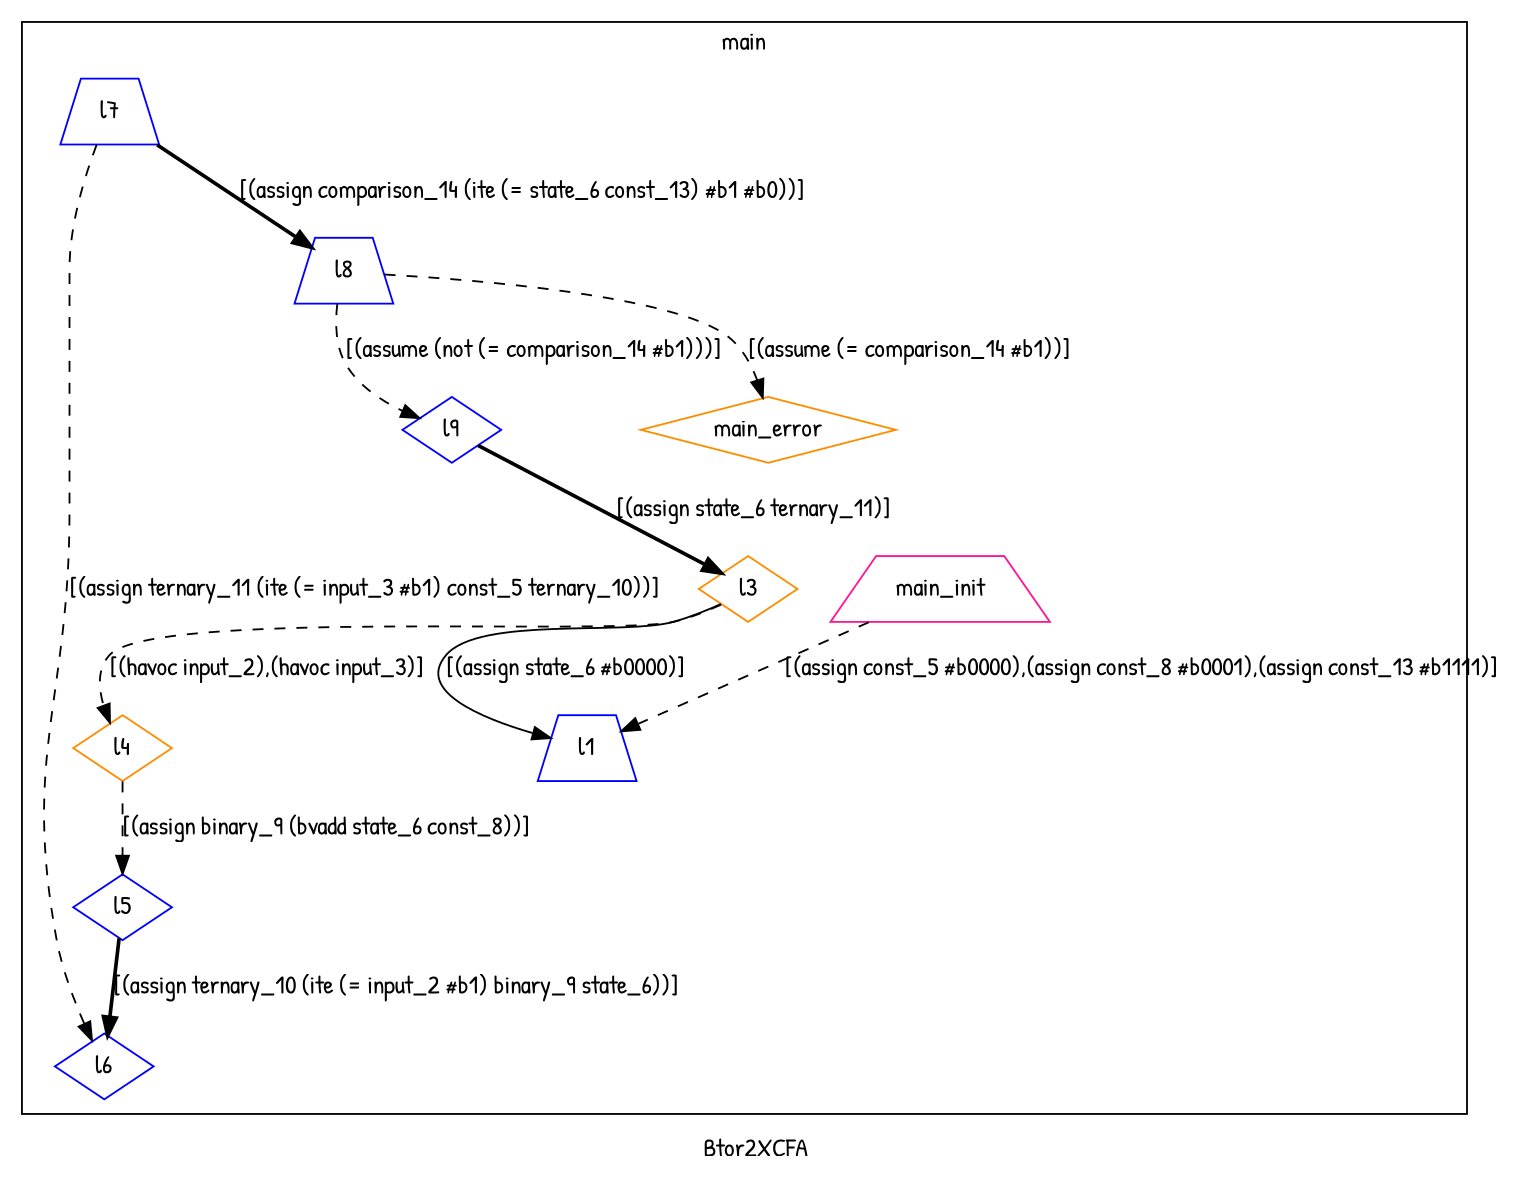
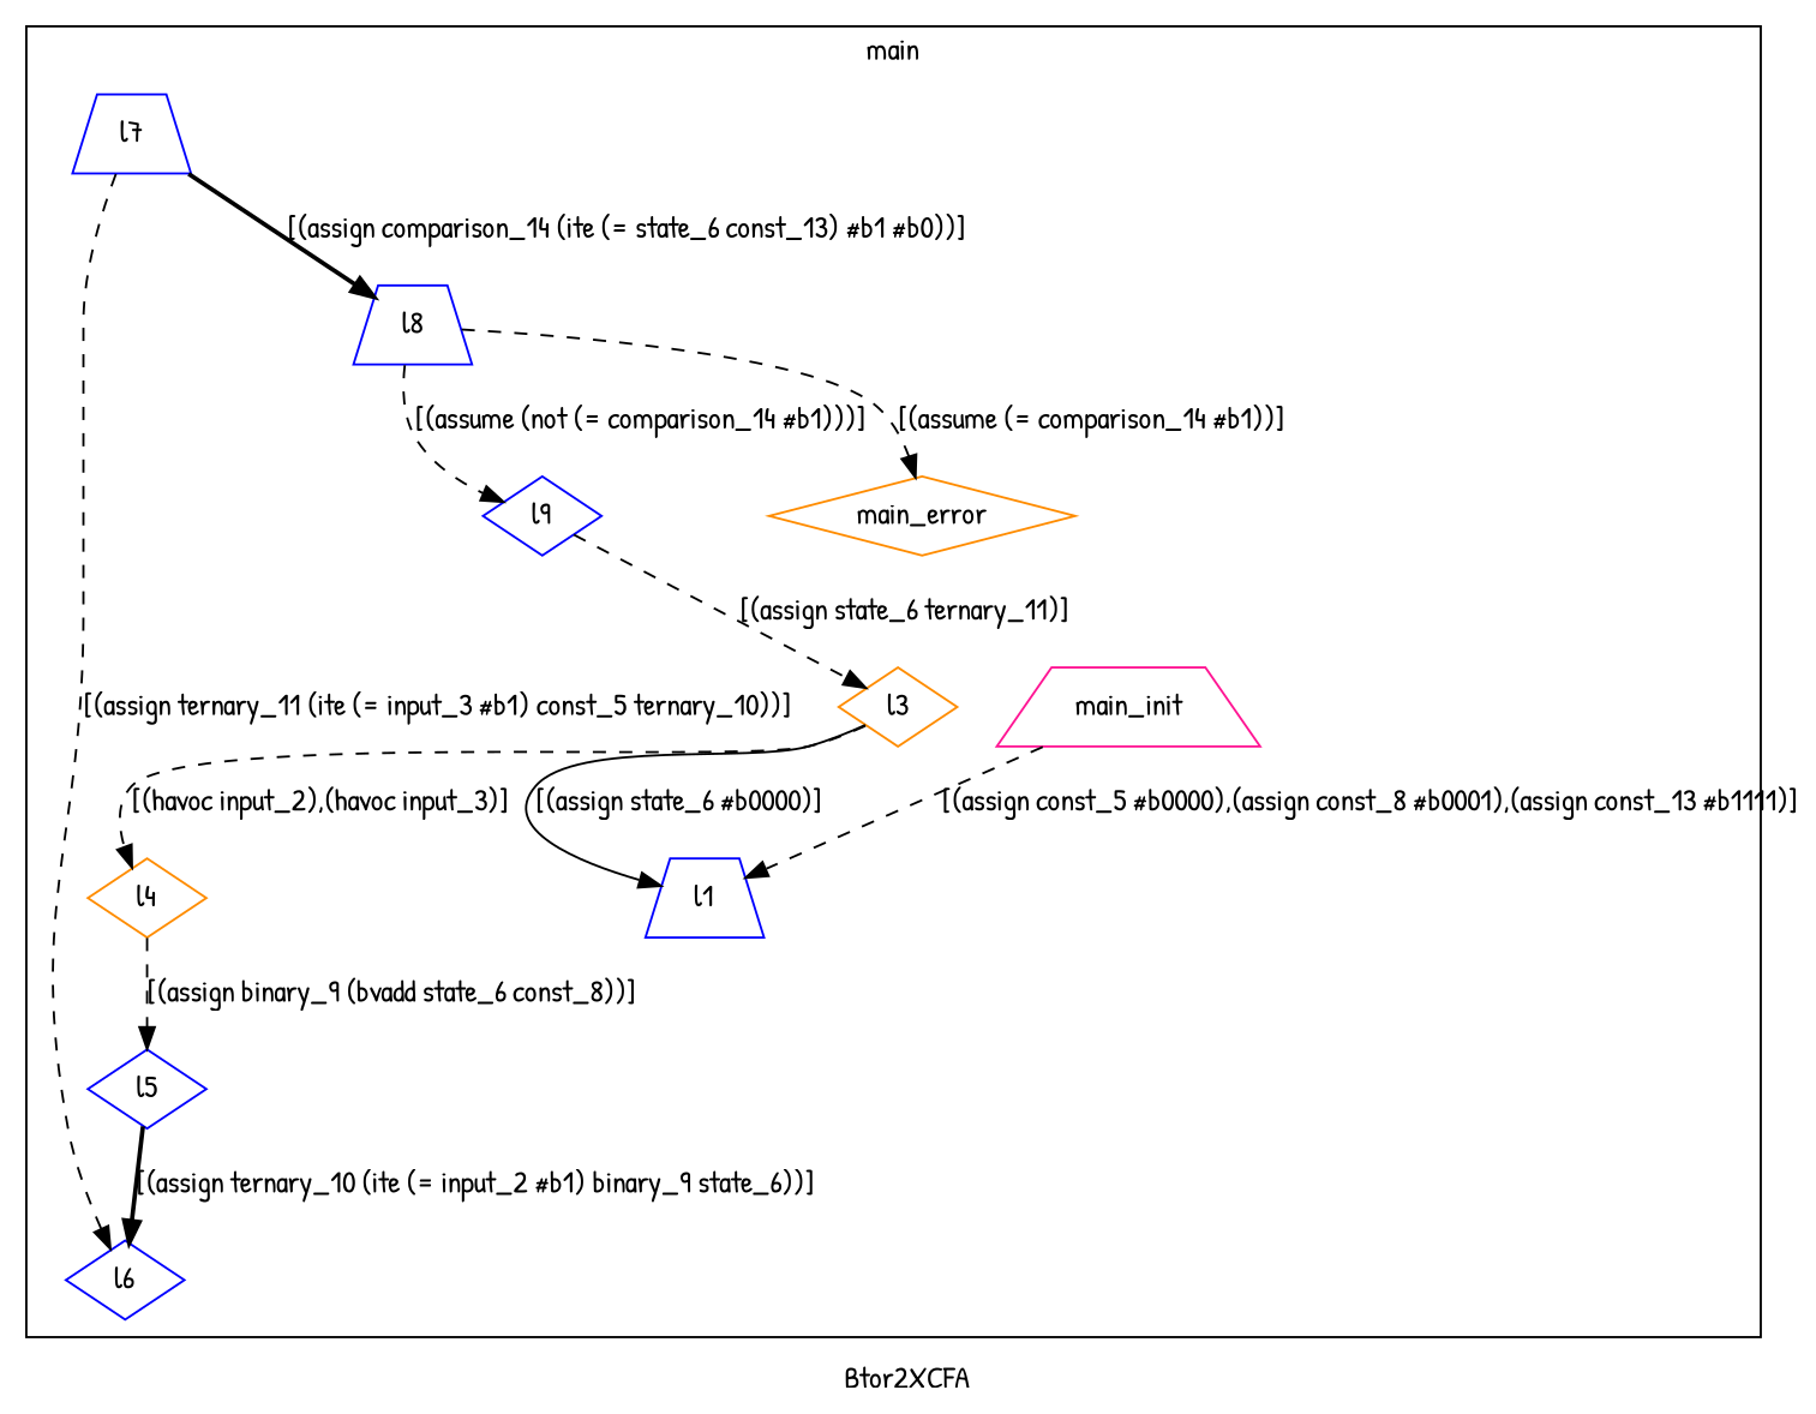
  digraph {
    fontname="Patrick Hand"
    label=Btor2XCFA
    node [color=blue fontname="Patrick Hand" shape=diamond]
    edge [fontname="Patrick Hand" style=dashed]
    main_init [color=deeppink shape=trapezium]
    l1 [shape=trapezium]
    l3 [color=darkorange]
    l4 [color=darkorange]
    l5
    l6
    l7 [shape=trapezium]
    l8 [shape=trapezium]
    main_error [color=darkorange]
    l9
    subgraph cluster_1 {
      label=main
      main_init
      l1
      l3
      l4
      l5
      l6
      l7
      l8
      main_error
      l9
    }
    main_init -> l1 [label="[(assign const_5 #b0000),(assign const_8 #b0001),(assign const_13 #b1111)] "]
    l3 -> l1 [label="[(assign state_6 #b0000)] " style=solid]
    l3 -> l4 [label="[(havoc input_2),(havoc input_3)] "]
    l4 -> l5 [label="[(assign binary_9 (bvadd state_6 const_8))] "]
    l5 -> l6 [label="[(assign ternary_10 (ite (= input_2 #b1) binary_9 state_6))] " style=bold]
    l7 -> l6 [label="[(assign ternary_11 (ite (= input_3 #b1) const_5 ternary_10))] "]
    l7 -> l8 [label="[(assign comparison_14 (ite (= state_6 const_13) #b1 #b0))] " style=bold]
    l8 -> main_error [label="[(assume (= comparison_14 #b1))] "]
    l8 -> l9 [label="[(assume (not (= comparison_14 #b1)))] "]
-   l9 -> l3 [label="[(assign state_6 ternary_11)] " style=bold]
+   l9 -> l3 [label="[(assign state_6 ternary_11)] "]
  }
